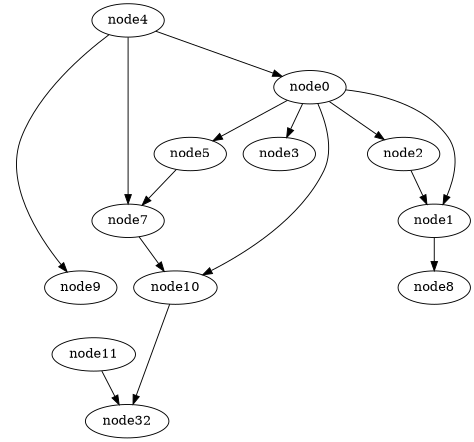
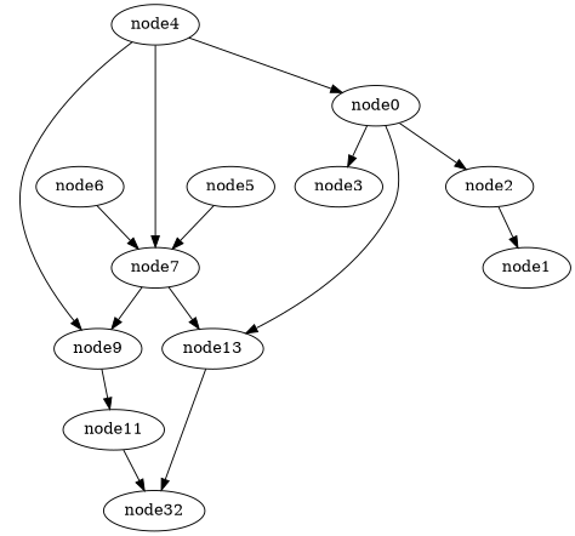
  digraph {
    fontname="DejaVu Serif"
    node [fontname="DejaVu Serif"]
    edge [fontname="DejaVu Serif"]
    n1 [label=node32]
    node11
-   node10
+   node10 [label=node13]
    node9
    node7
+   node6
    node5
    node4
    node0
    node2
    node1
-   node8
    node3
    node11 -> n1
    node10 -> n1
+   node9 -> node11
    node7 -> node10
+   node7 -> node9
+   node6 -> node7
    node5 -> node7
    node4 -> node9
    node4 -> node7
    node4 -> node0
    node0 -> node10
-   node0 -> node5
    node0 -> node2
-   node0 -> node1
    node0 -> node3
    node2 -> node1
-   node1 -> node8
  }
